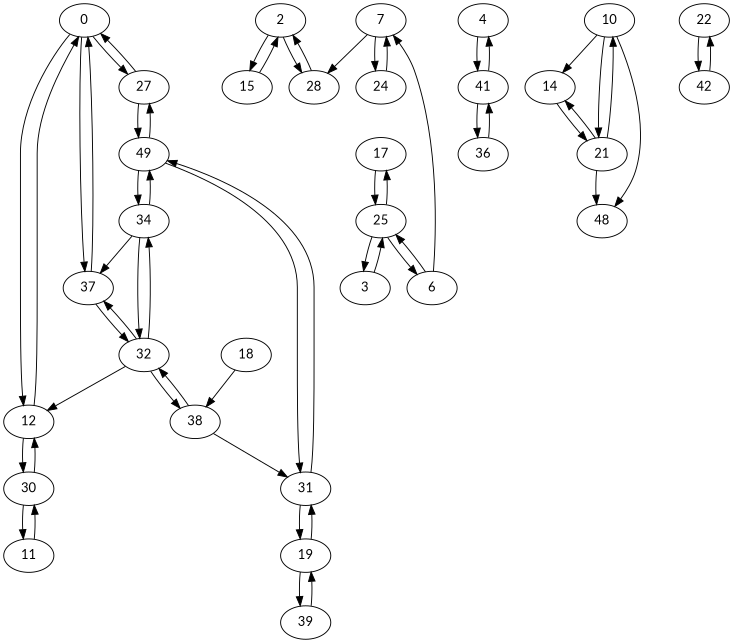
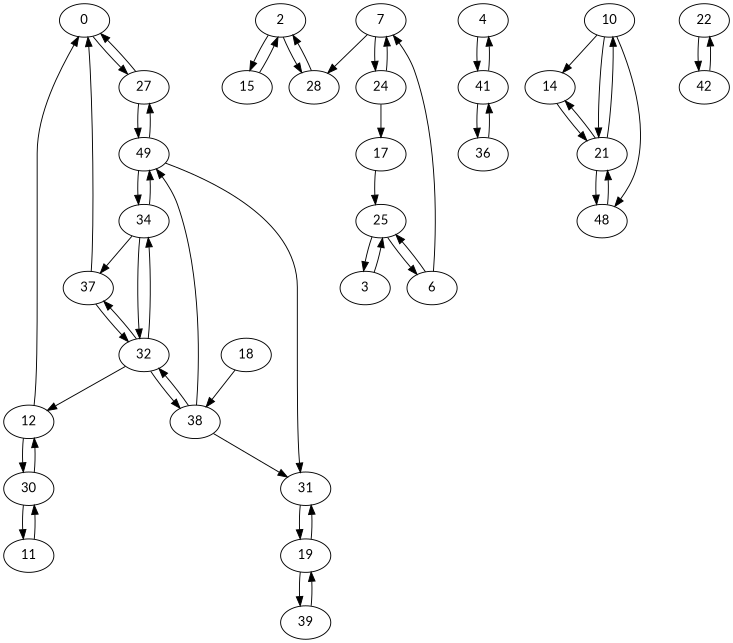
  digraph {
    fontname=Lato
    node [fontname=Lato]
    edge [fontname=Lato]
    0
    12
    27
    37
    30
    49
    32
    11
    31
    n10 [label=34]
    38
    2
    15
    28
    7
    24
    3
    25
    6
    17
    4
    41
    36
    10
    14
    21
    48
    18
    19
    39
    22
    42
-   0 -> 12
    0 -> 27
-   0 -> 37
    12 -> 0
    12 -> 30
    27 -> 0
    27 -> 49
    37 -> 0
    37 -> 32
    30 -> 12
    30 -> 11
    49 -> 27
    49 -> 31
    49 -> n10
    32 -> 12
    32 -> 37
    32 -> n10
    32 -> 38
    11 -> 30
-   31 -> 49
+   38 -> 49
    31 -> 19
    n10 -> 37
    n10 -> 49
    n10 -> 32
    38 -> 32
    38 -> 31
    2 -> 15
    2 -> 28
    15 -> 2
    28 -> 2
    7 -> 28
    7 -> 24
    24 -> 7
    3 -> 25
    25 -> 3
    25 -> 6
-   25 -> 17
+   24 -> 17
    6 -> 7
    6 -> 25
    17 -> 25
    4 -> 41
    41 -> 4
    41 -> 36
    36 -> 41
    10 -> 14
    10 -> 21
    10 -> 48
    14 -> 21
    21 -> 10
    21 -> 14
    21 -> 48
+   48 -> 21
    18 -> 38
    19 -> 31
    19 -> 39
    39 -> 19
    22 -> 42
    42 -> 22
  }
